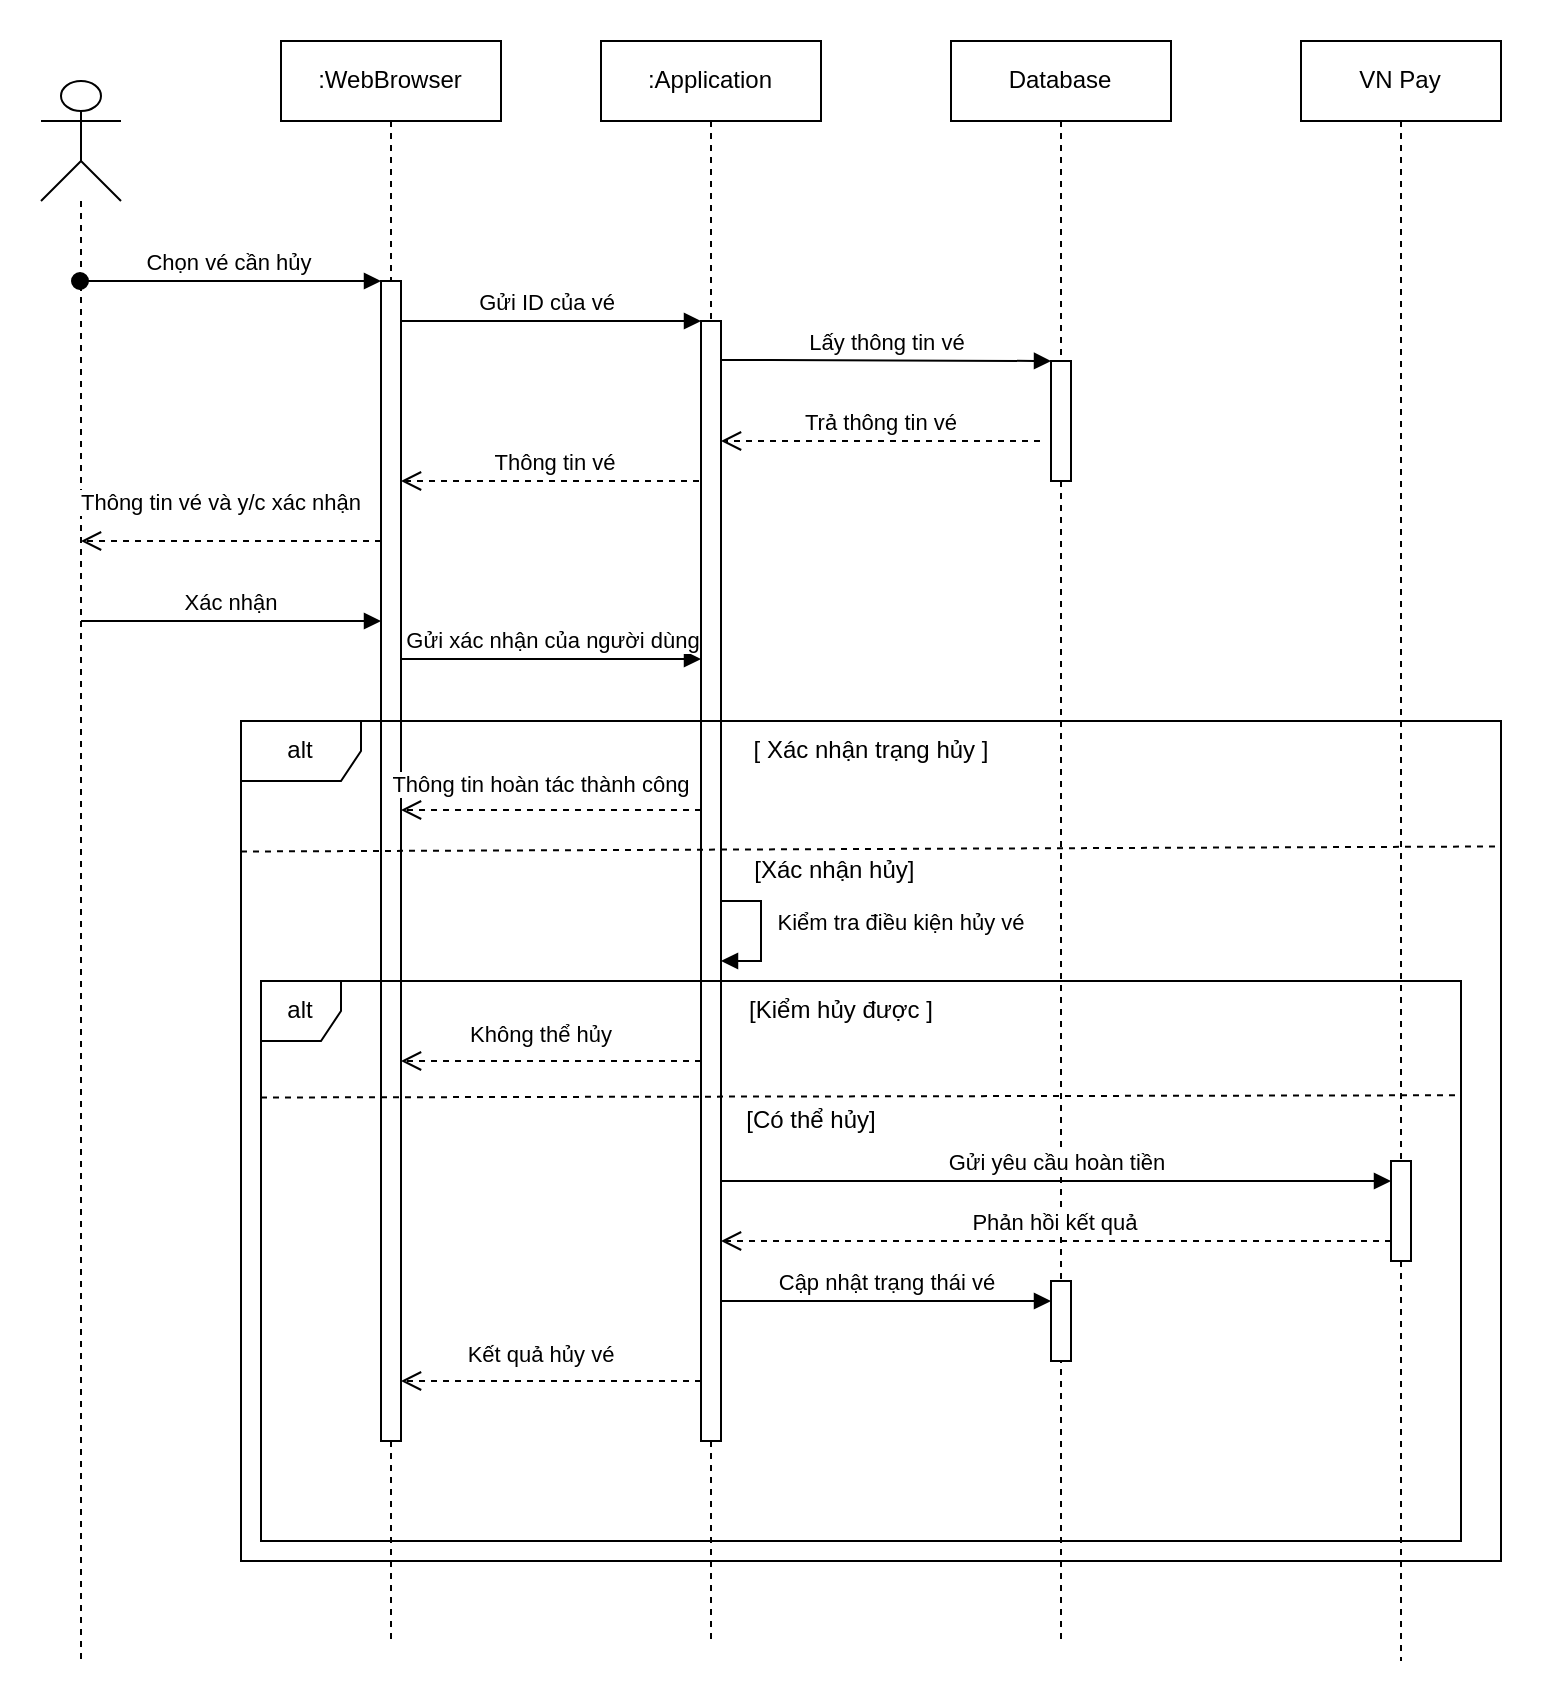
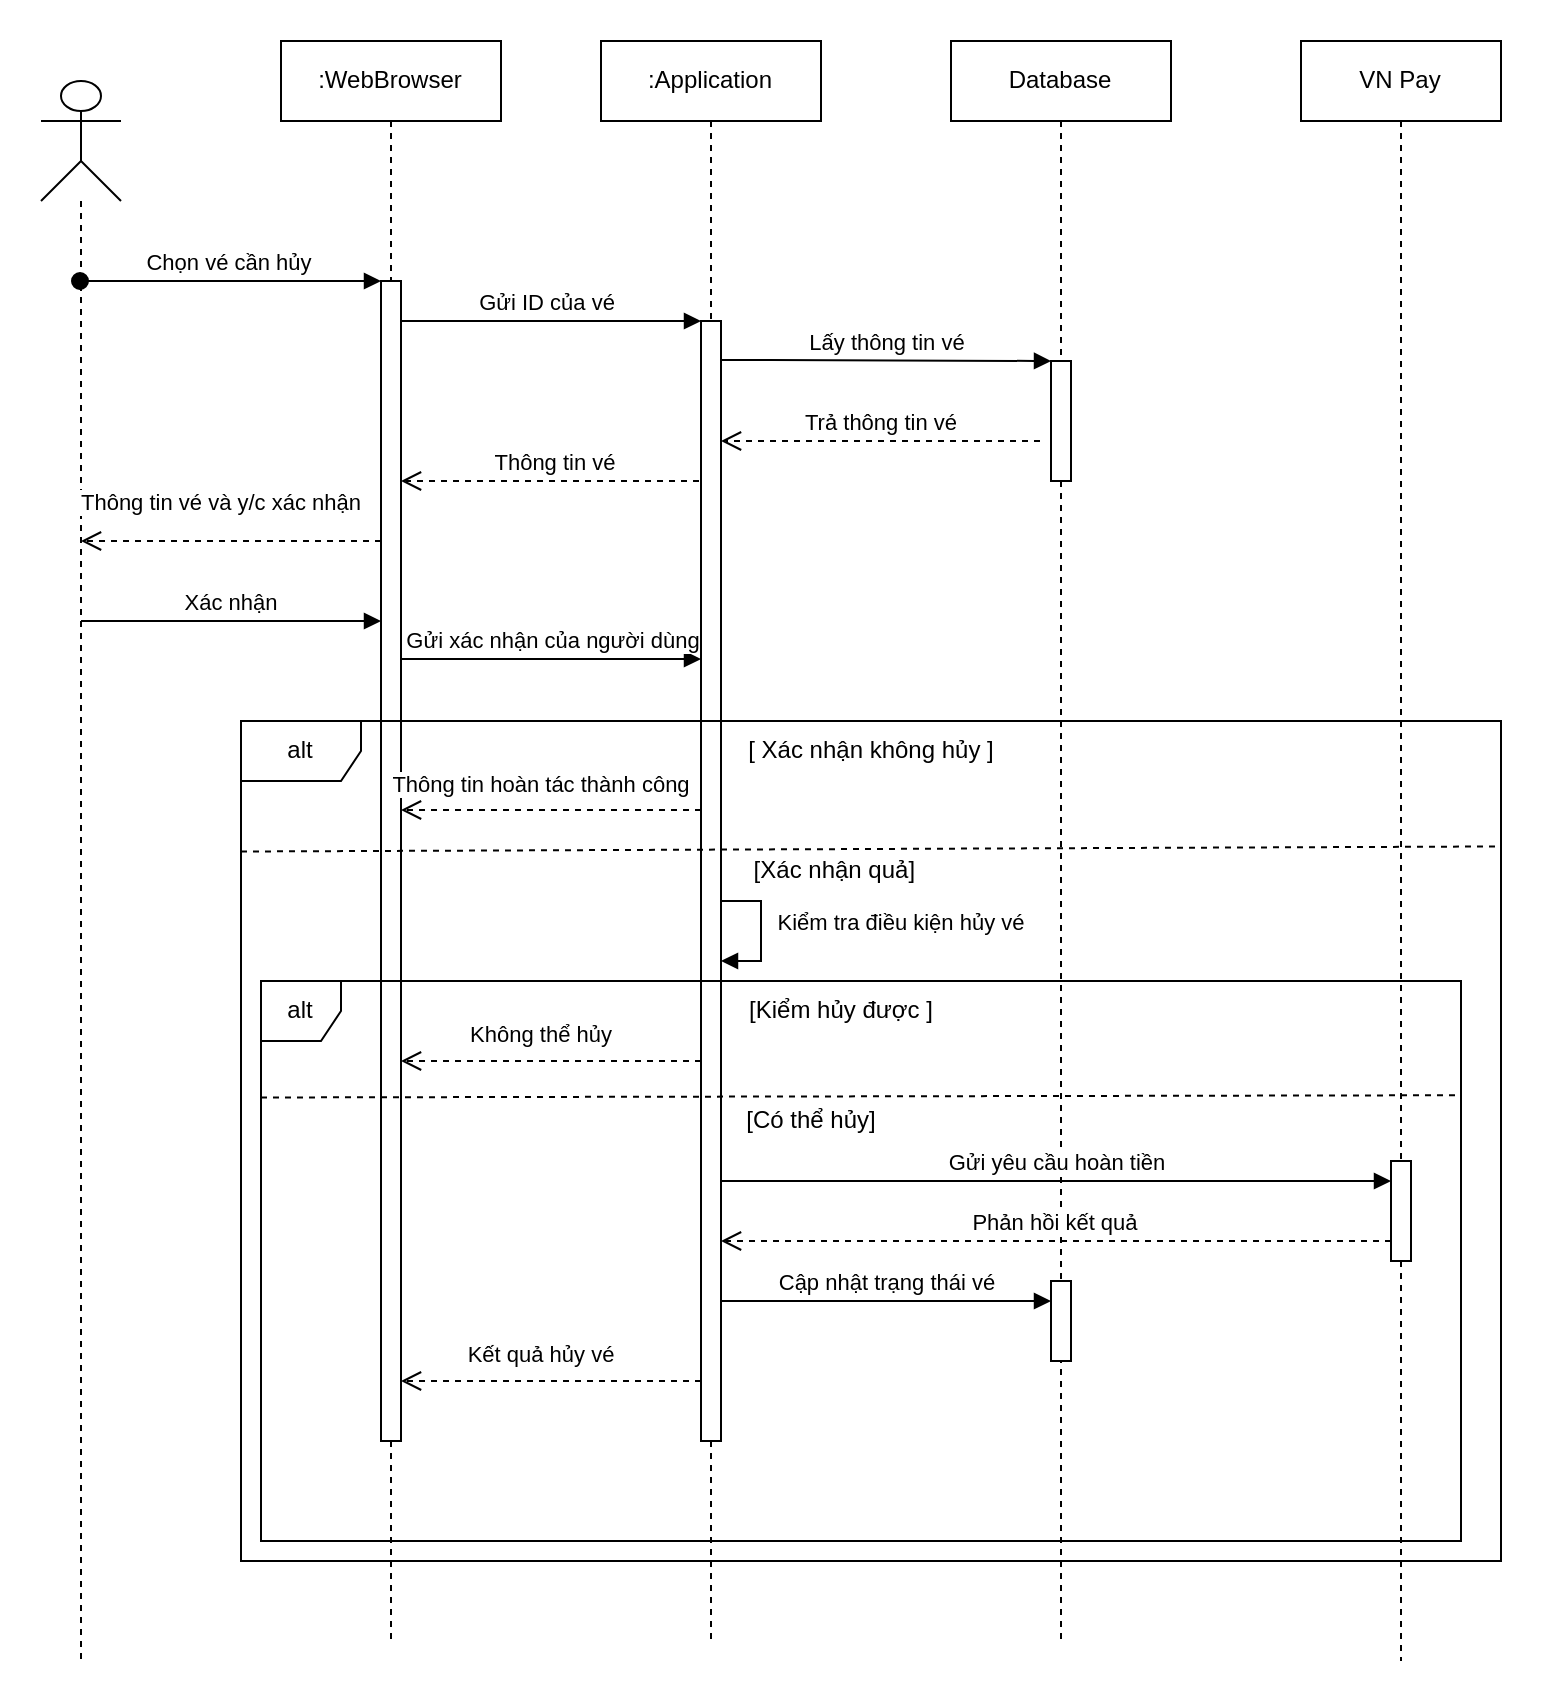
  <mxCell id="0" />
  <mxCell id="1" parent="0" />
  <mxCell id="2" value="" style="shape=umlLifeline;perimeter=lifelinePerimeter;whiteSpace=wrap;html=1;container=1;dropTarget=0;collapsible=0;recursiveResize=0;outlineConnect=0;portConstraint=eastwest;newEdgeStyle={&quot;curved&quot;:0,&quot;rounded&quot;:0};participant=umlActor;size=60;" parent="1" vertex="1"><mxGeometry x="20" y="40" width="40" height="790" as="geometry" /></mxCell>
  <mxCell id="3" value="Xác nhận" style="html=1;verticalAlign=bottom;endArrow=block;curved=0;rounded=0;" parent="1" edge="1"><mxGeometry width="80" relative="1" as="geometry"><mxPoint x="40" y="310" as="sourcePoint" /><mxPoint x="190" y="310" as="targetPoint" /><Array as="points"><mxPoint x="95" y="310" /></Array></mxGeometry></mxCell>
  <mxCell id="4" value="Lấy thông tin vé" style="html=1;verticalAlign=bottom;endArrow=block;curved=0;rounded=0;" parent="1" target="16" edge="1"><mxGeometry width="80" relative="1" as="geometry"><mxPoint x="360" y="179.5" as="sourcePoint" /><mxPoint x="530" y="180" as="targetPoint" /><Array as="points"><mxPoint x="385" y="179.5" /></Array><mxPoint as="offset" /></mxGeometry></mxCell>
  <mxCell id="5" value="Kiểm tra điều kiện hủy vé" style="html=1;verticalAlign=bottom;endArrow=block;curved=0;rounded=0;" parent="1" edge="1"><mxGeometry x="0.143" y="70" width="80" relative="1" as="geometry"><mxPoint x="360" y="450" as="sourcePoint" /><mxPoint x="360" y="480" as="targetPoint" /><mxPoint as="offset" /><Array as="points"><mxPoint x="380" y="450" /><mxPoint x="380" y="480" /></Array></mxGeometry></mxCell>
  <mxCell id="6" value="Gửi ID của vé" style="html=1;verticalAlign=bottom;endArrow=block;curved=0;rounded=0;" parent="1" source="11" edge="1"><mxGeometry width="80" relative="1" as="geometry"><mxPoint x="196" y="160" as="sourcePoint" /><mxPoint x="350" y="160" as="targetPoint" /><Array as="points" /></mxGeometry></mxCell>
  <mxCell id="7" value="Gửi xác nhận của người dùng" style="html=1;verticalAlign=bottom;endArrow=block;curved=0;rounded=0;" parent="1" edge="1"><mxGeometry width="80" relative="1" as="geometry"><mxPoint x="200.5" y="329" as="sourcePoint" /><mxPoint x="350" y="329" as="targetPoint" /></mxGeometry></mxCell>
  <mxCell id="8" value="Trả thông tin vé" style="html=1;verticalAlign=bottom;endArrow=open;dashed=1;endSize=8;curved=0;rounded=0;" parent="1" target="14" edge="1"><mxGeometry relative="1" as="geometry"><mxPoint x="519.5" y="220" as="sourcePoint" /><mxPoint x="355" y="220" as="targetPoint" /><Array as="points"><mxPoint x="420" y="220" /></Array></mxGeometry></mxCell>
  <mxCell id="9" value="Thông tin vé" style="html=1;verticalAlign=bottom;endArrow=open;dashed=1;endSize=8;curved=0;rounded=0;" parent="1" target="12" edge="1"><mxGeometry relative="1" as="geometry"><mxPoint x="355" y="240" as="sourcePoint" /><mxPoint x="195" y="240" as="targetPoint" /><Array as="points" /></mxGeometry></mxCell>
  <mxCell id="10" value="Chọn vé cần hủy" style="html=1;verticalAlign=bottom;startArrow=oval;startFill=1;endArrow=block;startSize=8;curved=0;rounded=0;entryX=0;entryY=0;entryDx=0;entryDy=0;entryPerimeter=0;" parent="1" source="2" target="12" edge="1"><mxGeometry width="60" relative="1" as="geometry"><mxPoint x="50" y="140" as="sourcePoint" /><mxPoint x="195" y="140" as="targetPoint" /><Array as="points"><mxPoint x="180" y="140" /></Array><mxPoint as="offset" /></mxGeometry></mxCell>
  <mxCell id="11" value=":WebBrowser" style="shape=umlLifeline;perimeter=lifelinePerimeter;whiteSpace=wrap;html=1;container=1;dropTarget=0;collapsible=0;recursiveResize=0;outlineConnect=0;portConstraint=eastwest;newEdgeStyle={&quot;curved&quot;:0,&quot;rounded&quot;:0};" parent="1" vertex="1"><mxGeometry x="140" y="20" width="110" height="800" as="geometry" /></mxCell>
  <mxCell id="12" value="" style="html=1;points=[[0,0,0,0,5],[0,1,0,0,-5],[1,0,0,0,5],[1,1,0,0,-5]];perimeter=orthogonalPerimeter;outlineConnect=0;targetShapes=umlLifeline;portConstraint=eastwest;newEdgeStyle={&quot;curved&quot;:0,&quot;rounded&quot;:0};" parent="11" vertex="1"><mxGeometry x="50" y="120" width="10" height="580" as="geometry" /></mxCell>
  <mxCell id="13" value=":Application" style="shape=umlLifeline;perimeter=lifelinePerimeter;whiteSpace=wrap;html=1;container=1;dropTarget=0;collapsible=0;recursiveResize=0;outlineConnect=0;portConstraint=eastwest;newEdgeStyle={&quot;curved&quot;:0,&quot;rounded&quot;:0};" parent="1" vertex="1"><mxGeometry x="300" y="20" width="110" height="800" as="geometry" /></mxCell>
  <mxCell id="14" value="" style="html=1;points=[[0,0,0,0,5],[0,1,0,0,-5],[1,0,0,0,5],[1,1,0,0,-5]];perimeter=orthogonalPerimeter;outlineConnect=0;targetShapes=umlLifeline;portConstraint=eastwest;newEdgeStyle={&quot;curved&quot;:0,&quot;rounded&quot;:0};" parent="13" vertex="1"><mxGeometry x="50" y="140" width="10" height="560" as="geometry" /></mxCell>
  <mxCell id="15" value="Database" style="shape=umlLifeline;perimeter=lifelinePerimeter;whiteSpace=wrap;html=1;container=1;dropTarget=0;collapsible=0;recursiveResize=0;outlineConnect=0;portConstraint=eastwest;newEdgeStyle={&quot;edgeStyle&quot;:&quot;elbowEdgeStyle&quot;,&quot;elbow&quot;:&quot;vertical&quot;,&quot;curved&quot;:0,&quot;rounded&quot;:0};" parent="1" vertex="1"><mxGeometry x="475" y="20" width="110" height="800" as="geometry" /></mxCell>
  <mxCell id="16" value="" style="html=1;points=[[0,0,0,0,5],[0,1,0,0,-5],[1,0,0,0,5],[1,1,0,0,-5]];perimeter=orthogonalPerimeter;outlineConnect=0;targetShapes=umlLifeline;portConstraint=eastwest;newEdgeStyle={&quot;curved&quot;:0,&quot;rounded&quot;:0};direction=west;" parent="15" vertex="1"><mxGeometry x="50" y="160" width="10" height="60" as="geometry" /></mxCell>
  <mxCell id="17" value="" style="html=1;points=[[0,0,0,0,5],[0,1,0,0,-5],[1,0,0,0,5],[1,1,0,0,-5]];perimeter=orthogonalPerimeter;outlineConnect=0;targetShapes=umlLifeline;portConstraint=eastwest;newEdgeStyle={&quot;curved&quot;:0,&quot;rounded&quot;:0};" parent="15" vertex="1"><mxGeometry x="50" y="620" width="10" height="40" as="geometry" /></mxCell>
  <mxCell id="18" value="Thông tin vé và y/c xác nhận" style="html=1;verticalAlign=bottom;endArrow=open;dashed=1;endSize=8;curved=0;rounded=0;" parent="1" edge="1"><mxGeometry x="0.067" y="-10" relative="1" as="geometry"><mxPoint x="190" y="270" as="sourcePoint" /><mxPoint x="40" y="270" as="targetPoint" /><Array as="points"><mxPoint x="110" y="270" /></Array><mxPoint as="offset" /></mxGeometry></mxCell>
  <mxCell id="19" value="alt" style="shape=umlFrame;whiteSpace=wrap;html=1;pointerEvents=0;" parent="1" vertex="1"><mxGeometry x="120" y="360" width="630" height="420" as="geometry" /></mxCell>
  <mxCell id="20" value="Thông tin hoàn tác thành công" style="html=1;verticalAlign=bottom;endArrow=open;dashed=1;endSize=8;curved=0;rounded=0;" parent="1" edge="1"><mxGeometry x="0.067" y="-4" relative="1" as="geometry"><mxPoint x="350" y="404.5" as="sourcePoint" /><mxPoint x="200" y="404.5" as="targetPoint" /><Array as="points" /><mxPoint as="offset" /></mxGeometry></mxCell>
- <mxCell id="21" value="[ Xác nhận trạng hủy ]" style="text;html=1;align=center;verticalAlign=middle;resizable=0;points=[];autosize=1;strokeColor=none;fillColor=none;" parent="1" vertex="1"><mxGeometry x="360" y="360" width="150" height="30" as="geometry" /></mxCell>
- <mxCell id="22" value="&amp;nbsp;[Xác nhận hủy]" style="text;html=1;align=center;verticalAlign=middle;resizable=0;points=[];autosize=1;strokeColor=none;fillColor=none;" parent="1" vertex="1"><mxGeometry x="360" y="420" width="110" height="30" as="geometry" /></mxCell>
+ <mxCell id="21" value="[ Xác nhận không hủy ]" style="text;html=1;align=center;verticalAlign=middle;resizable=0;points=[];autosize=1;strokeColor=none;fillColor=none;" parent="1" vertex="1"><mxGeometry x="360" y="360" width="150" height="30" as="geometry" /></mxCell>
+ <mxCell id="22" value="&amp;nbsp;[Xác nhận quả]" style="text;html=1;align=center;verticalAlign=middle;resizable=0;points=[];autosize=1;strokeColor=none;fillColor=none;" parent="1" vertex="1"><mxGeometry x="360" y="420" width="110" height="30" as="geometry" /></mxCell>
  <mxCell id="23" value="alt" style="shape=umlFrame;whiteSpace=wrap;html=1;pointerEvents=0;width=40;height=30;" parent="1" vertex="1"><mxGeometry x="130" y="490" width="600" height="280" as="geometry" /></mxCell>
  <mxCell id="24" value="Không thể hủy" style="html=1;verticalAlign=bottom;endArrow=open;dashed=1;endSize=8;curved=0;rounded=0;" parent="1" edge="1"><mxGeometry x="0.067" y="-4" relative="1" as="geometry"><mxPoint x="350" y="530" as="sourcePoint" /><mxPoint x="200" y="530" as="targetPoint" /><Array as="points" /><mxPoint as="offset" /></mxGeometry></mxCell>
  <mxCell id="25" value="[Kiểm hủy được ]" style="text;html=1;align=center;verticalAlign=middle;resizable=0;points=[];autosize=1;strokeColor=none;fillColor=none;" parent="1" vertex="1"><mxGeometry x="360" y="490" width="120" height="30" as="geometry" /></mxCell>
  <mxCell id="26" value="" style="endArrow=none;dashed=1;html=1;rounded=0;exitX=0.007;exitY=0.233;exitDx=0;exitDy=0;exitPerimeter=0;entryX=1;entryY=0.116;entryDx=0;entryDy=0;entryPerimeter=0;" parent="1" edge="1"><mxGeometry width="50" height="50" relative="1" as="geometry"><mxPoint x="120" y="425.26" as="sourcePoint" /><mxPoint x="750" y="422.72" as="targetPoint" /></mxGeometry></mxCell>
  <mxCell id="27" value="" style="endArrow=none;dashed=1;html=1;rounded=0;exitX=0;exitY=0.283;exitDx=0;exitDy=0;exitPerimeter=0;entryX=0.999;entryY=0.279;entryDx=0;entryDy=0;entryPerimeter=0;" parent="1" edge="1"><mxGeometry width="50" height="50" relative="1" as="geometry"><mxPoint x="130" y="548.24" as="sourcePoint" /><mxPoint x="729.4" y="547.12" as="targetPoint" /></mxGeometry></mxCell>
  <mxCell id="28" value="[Có thể hủy]" style="text;html=1;align=center;verticalAlign=middle;resizable=0;points=[];autosize=1;strokeColor=none;fillColor=none;" parent="1" vertex="1"><mxGeometry x="360" y="545" width="90" height="30" as="geometry" /></mxCell>
  <mxCell id="29" value="VN Pay" style="shape=umlLifeline;perimeter=lifelinePerimeter;whiteSpace=wrap;html=1;container=1;dropTarget=0;collapsible=0;recursiveResize=0;outlineConnect=0;portConstraint=eastwest;newEdgeStyle={&quot;curved&quot;:0,&quot;rounded&quot;:0};" parent="1" vertex="1"><mxGeometry x="650" y="20" width="100" height="810" as="geometry" /></mxCell>
  <mxCell id="30" value="" style="html=1;points=[[0,0,0,0,5],[0,1,0,0,-5],[1,0,0,0,5],[1,1,0,0,-5]];perimeter=orthogonalPerimeter;outlineConnect=0;targetShapes=umlLifeline;portConstraint=eastwest;newEdgeStyle={&quot;curved&quot;:0,&quot;rounded&quot;:0};" parent="29" vertex="1"><mxGeometry x="45" y="560" width="10" height="50" as="geometry" /></mxCell>
  <mxCell id="31" value="Gửi yêu cầu hoàn tiền" style="html=1;verticalAlign=bottom;endArrow=block;curved=0;rounded=0;" parent="1" edge="1"><mxGeometry width="80" relative="1" as="geometry"><mxPoint x="360" y="590" as="sourcePoint" /><mxPoint x="695" y="590" as="targetPoint" /><Array as="points"><mxPoint x="415" y="590" /></Array></mxGeometry></mxCell>
  <mxCell id="32" value="Phản hồi kết quả" style="html=1;verticalAlign=bottom;endArrow=open;dashed=1;endSize=8;curved=0;rounded=0;" parent="1" edge="1"><mxGeometry relative="1" as="geometry"><mxPoint x="695" y="620" as="sourcePoint" /><mxPoint x="360" y="620" as="targetPoint" /><Array as="points"><mxPoint x="510" y="620" /></Array></mxGeometry></mxCell>
  <mxCell id="33" value="Cập nhật trạng thái vé" style="html=1;verticalAlign=bottom;endArrow=block;curved=0;rounded=0;" parent="1" target="17" edge="1"><mxGeometry width="80" relative="1" as="geometry"><mxPoint x="360" y="650" as="sourcePoint" /><mxPoint x="510" y="650" as="targetPoint" /><Array as="points"><mxPoint x="415" y="650" /></Array></mxGeometry></mxCell>
  <mxCell id="34" value="Kết quả hủy vé" style="html=1;verticalAlign=bottom;endArrow=open;dashed=1;endSize=8;curved=0;rounded=0;" parent="1" edge="1"><mxGeometry x="0.067" y="-4" relative="1" as="geometry"><mxPoint x="350" y="690" as="sourcePoint" /><mxPoint x="200" y="690" as="targetPoint" /><Array as="points"><mxPoint x="270" y="690" /></Array><mxPoint as="offset" /></mxGeometry></mxCell>
